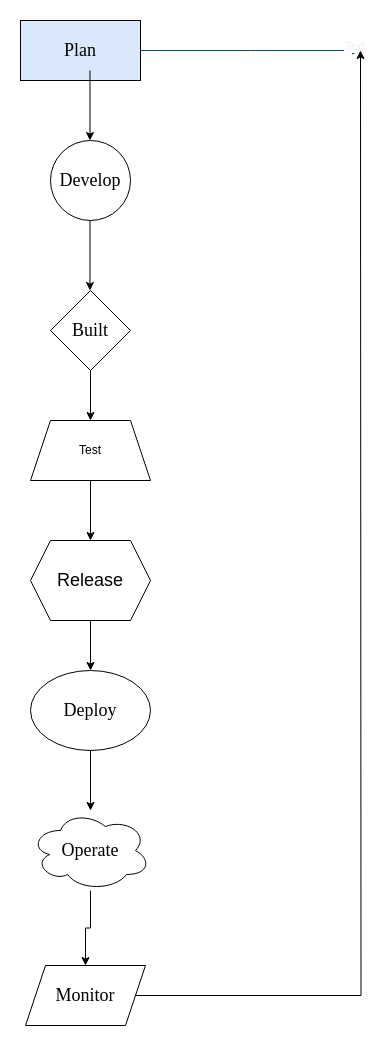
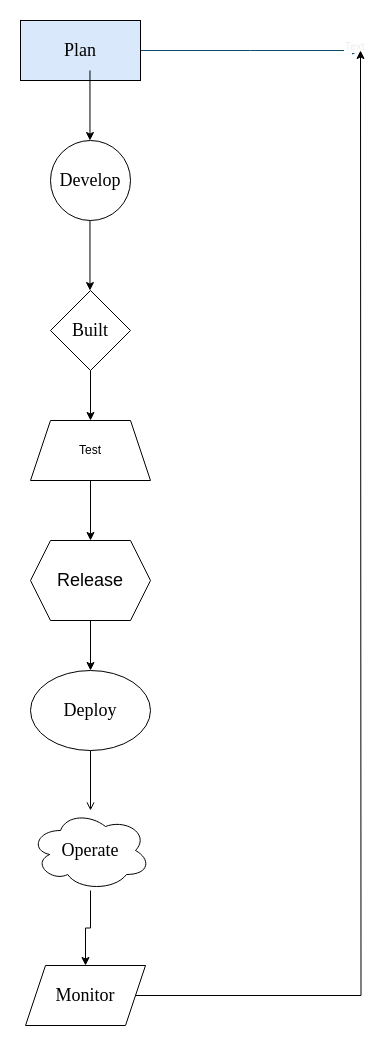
  <mxCell id="0" />
  <mxCell id="1" parent="0" />
  <mxCell id="2" style="edgeStyle=orthogonalEdgeStyle;rounded=0;orthogonalLoop=1;jettySize=auto;html=1;strokeColor=#0B4D6A;" edge="1" parent="1" source="4"><mxGeometry relative="1" as="geometry"><mxPoint x="360" y="50" as="targetPoint" /></mxGeometry></mxCell>
  <mxCell id="3" value="Text" style="edgeLabel;html=1;align=center;verticalAlign=middle;resizable=0;points=[];strokeColor=#BAC8D3;fontColor=#EEEEEE;fillColor=#09555B;" vertex="1" connectable="0" parent="2"><mxGeometry x="0.943" y="5" relative="1" as="geometry"><mxPoint as="offset" /></mxGeometry></mxCell>
  <mxCell id="4" value="&lt;font face=&quot;Georgia&quot; style=&quot;font-size: 18px;&quot;&gt;Plan&lt;/font&gt;" style="rounded=0;whiteSpace=wrap;html=1;fillColor=#dae8fc;" vertex="1" parent="1"><mxGeometry x="20" y="20" width="120" height="60" as="geometry" /></mxCell>
  <mxCell id="5" value="" style="endArrow=classic;html=1;rounded=0;" edge="1" parent="1"><mxGeometry width="50" height="50" relative="1" as="geometry"><mxPoint x="89.47" y="70" as="sourcePoint" /><mxPoint x="89.47" y="140" as="targetPoint" /></mxGeometry></mxCell>
  <mxCell id="6" value="&lt;font style=&quot;font-size: 18px;&quot; face=&quot;Georgia&quot;&gt;Develop&lt;/font&gt;" style="ellipse;whiteSpace=wrap;html=1;aspect=fixed;" vertex="1" parent="1"><mxGeometry x="50" y="140" width="80" height="80" as="geometry" /></mxCell>
  <mxCell id="7" value="" style="endArrow=classic;html=1;rounded=0;" edge="1" parent="1"><mxGeometry width="50" height="50" relative="1" as="geometry"><mxPoint x="89.47" y="220" as="sourcePoint" /><mxPoint x="89.47" y="290" as="targetPoint" /><Array as="points" /></mxGeometry></mxCell>
  <mxCell id="8" value="&lt;span style=&quot;font-weight: normal;&quot;&gt;&lt;font style=&quot;font-size: 18px;&quot; face=&quot;Georgia&quot;&gt;Built&lt;/font&gt;&lt;/span&gt;" style="rhombus;whiteSpace=wrap;html=1;fontStyle=1" vertex="1" parent="1"><mxGeometry x="50" y="290" width="80" height="80" as="geometry" /></mxCell>
  <mxCell id="9" value="" style="endArrow=classic;html=1;rounded=0;" edge="1" parent="1"><mxGeometry width="50" height="50" relative="1" as="geometry"><mxPoint x="90" y="370" as="sourcePoint" /><mxPoint x="90" y="420" as="targetPoint" /></mxGeometry></mxCell>
  <mxCell id="10" value="Test" style="shape=trapezoid;perimeter=trapezoidPerimeter;whiteSpace=wrap;html=1;fixedSize=1;" vertex="1" parent="1"><mxGeometry x="30" y="420" width="120" height="60" as="geometry" /></mxCell>
  <mxCell id="11" value="" style="endArrow=classic;html=1;rounded=0;exitX=0.5;exitY=1;exitDx=0;exitDy=0;" edge="1" parent="1" source="10"><mxGeometry width="50" height="50" relative="1" as="geometry"><mxPoint x="80" y="520" as="sourcePoint" /><mxPoint x="90" y="540" as="targetPoint" /></mxGeometry></mxCell>
  <mxCell id="12" value="&lt;font style=&quot;font-size: 18px;&quot;&gt;Release&lt;/font&gt;" style="shape=hexagon;perimeter=hexagonPerimeter2;whiteSpace=wrap;html=1;fixedSize=1;" vertex="1" parent="1"><mxGeometry x="30" y="540" width="120" height="80" as="geometry" /></mxCell>
  <mxCell id="13" value="" style="endArrow=classic;html=1;rounded=0;exitX=0.5;exitY=1;exitDx=0;exitDy=0;" edge="1" parent="1" source="12"><mxGeometry width="50" height="50" relative="1" as="geometry"><mxPoint x="80" y="540" as="sourcePoint" /><mxPoint x="90" y="670" as="targetPoint" /></mxGeometry></mxCell>
- <mxCell id="14" value="" style="edgeStyle=orthogonalEdgeStyle;rounded=0;orthogonalLoop=1;jettySize=auto;html=1;" edge="1" parent="1" source="15" target="17"><mxGeometry relative="1" as="geometry" /></mxCell>
+ <mxCell id="14" value="" style="edgeStyle=orthogonalEdgeStyle;rounded=0;orthogonalLoop=1;jettySize=auto;html=1;endArrow=open;" edge="1" parent="1" source="15" target="17"><mxGeometry relative="1" as="geometry" /></mxCell>
  <mxCell id="15" value="&lt;font face=&quot;Georgia&quot; style=&quot;font-size: 18px;&quot;&gt;Deploy&lt;/font&gt;" style="ellipse;whiteSpace=wrap;html=1;" vertex="1" parent="1"><mxGeometry x="30" y="670" width="120" height="80" as="geometry" /></mxCell>
  <mxCell id="16" value="" style="edgeStyle=orthogonalEdgeStyle;rounded=0;orthogonalLoop=1;jettySize=auto;html=1;" edge="1" parent="1" source="17" target="19"><mxGeometry relative="1" as="geometry" /></mxCell>
  <mxCell id="17" value="&lt;font face=&quot;Georgia&quot; style=&quot;font-size: 18px;&quot;&gt;Operate&lt;/font&gt;" style="ellipse;shape=cloud;whiteSpace=wrap;html=1;" vertex="1" parent="1"><mxGeometry x="30" y="810" width="120" height="80" as="geometry" /></mxCell>
  <mxCell id="18" style="edgeStyle=orthogonalEdgeStyle;rounded=0;orthogonalLoop=1;jettySize=auto;html=1;" edge="1" parent="1" source="19"><mxGeometry relative="1" as="geometry"><mxPoint x="360" y="50" as="targetPoint" /></mxGeometry></mxCell>
  <mxCell id="19" value="&lt;font style=&quot;font-size: 18px;&quot; face=&quot;Georgia&quot;&gt;Monitor&lt;/font&gt;" style="shape=parallelogram;perimeter=parallelogramPerimeter;whiteSpace=wrap;html=1;fixedSize=1;" vertex="1" parent="1"><mxGeometry x="25" y="965" width="120" height="60" as="geometry" /></mxCell>
